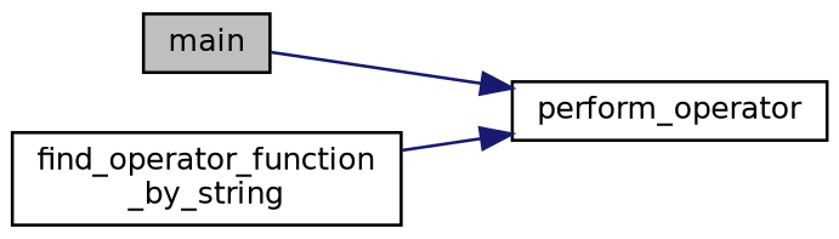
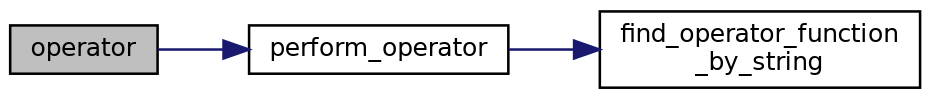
  digraph {
    rankdir=LR
    node [color=black fillcolor=white fontname=Helvetica fontsize=10 shape=record style=filled]
    edge [color=midnightblue fontname=Helvetica fontsize=10 labelfontname=Helvetica labelfontsize=10 style=solid]
-   n1 [fillcolor=grey75 fontcolor=black height=0.2 label=main width=0.4]
+   n1 [fillcolor=grey75 fontcolor=black height=0.2 label=operator width=0.4]
    n2 [height=0.2 label=perform_operator width=0.4]
    n3 [height=0.2 label="find_operator_function\l_by_string" width=0.4]
    n1 -> n2
-   n3 -> n2
+   n2 -> n3
  }
